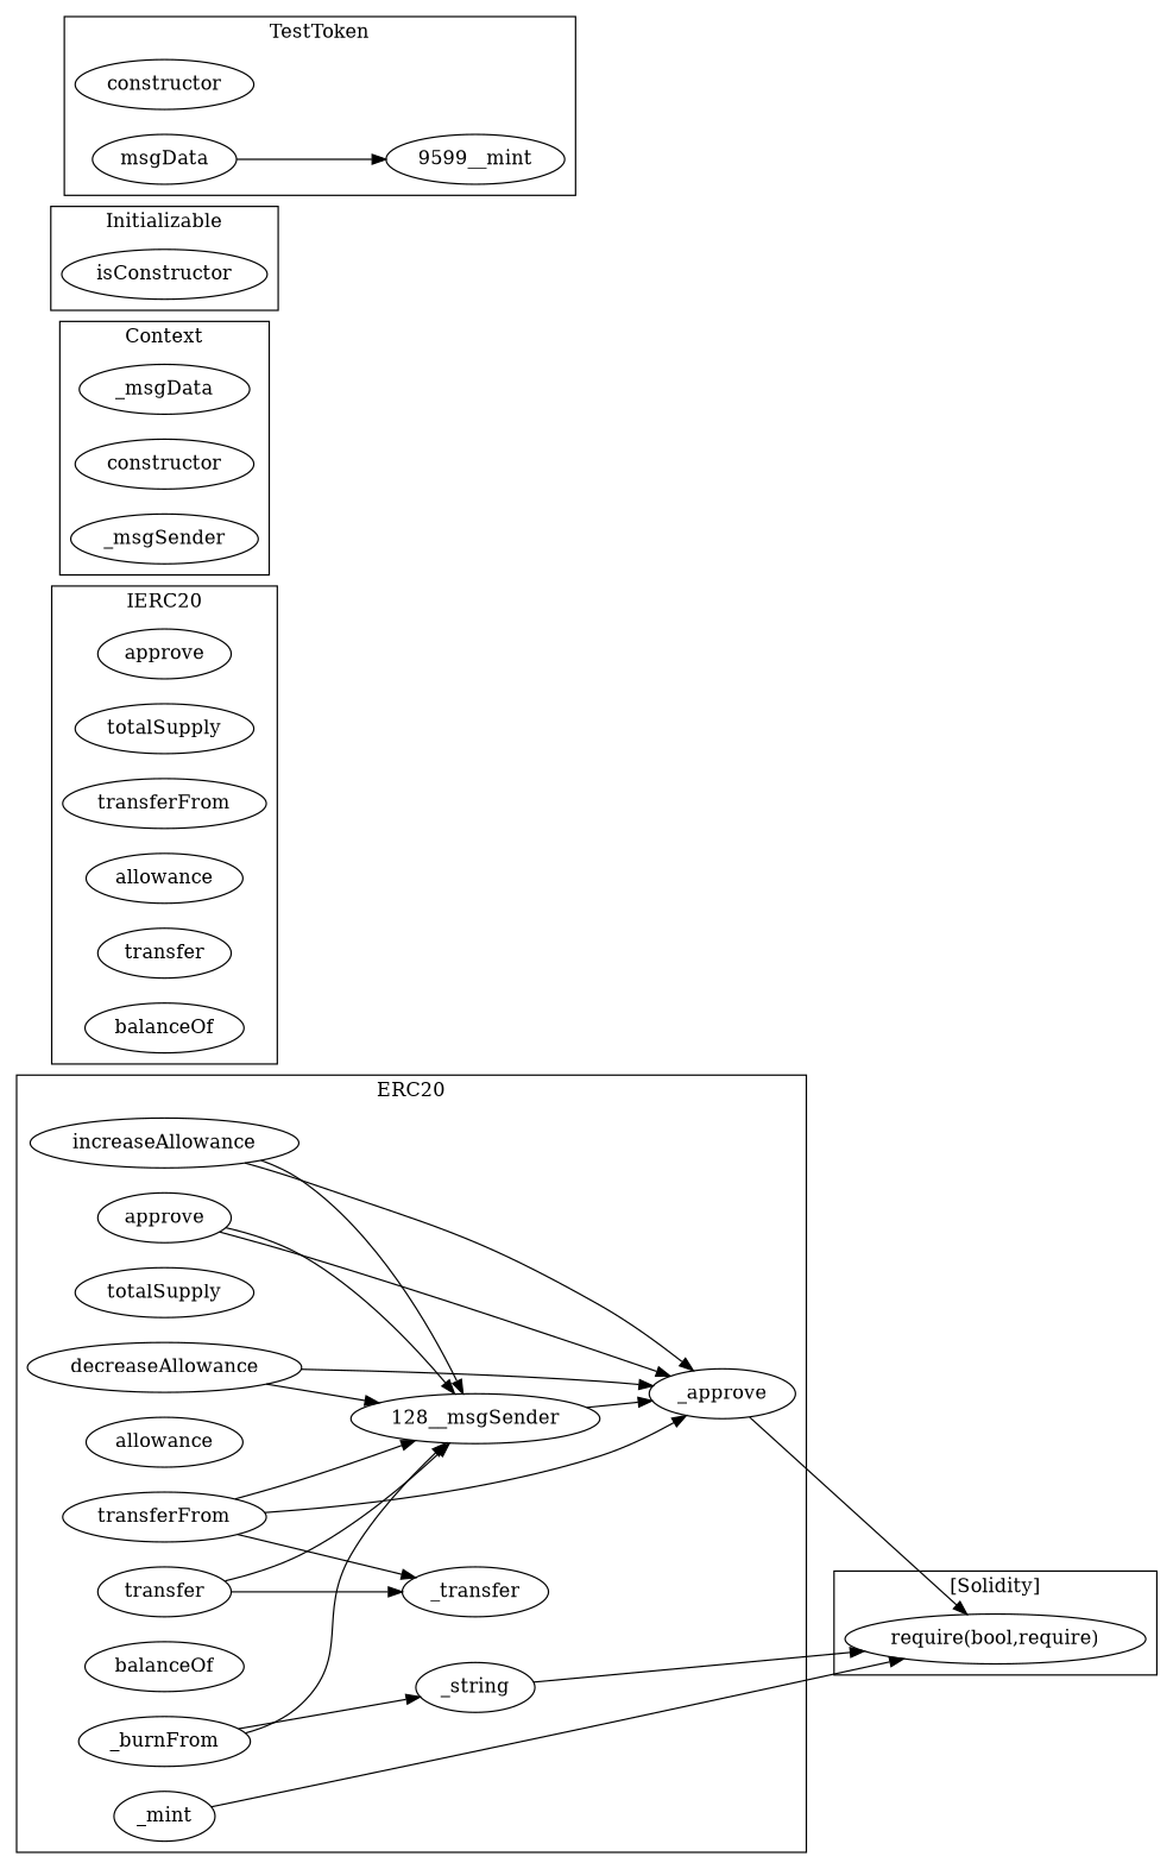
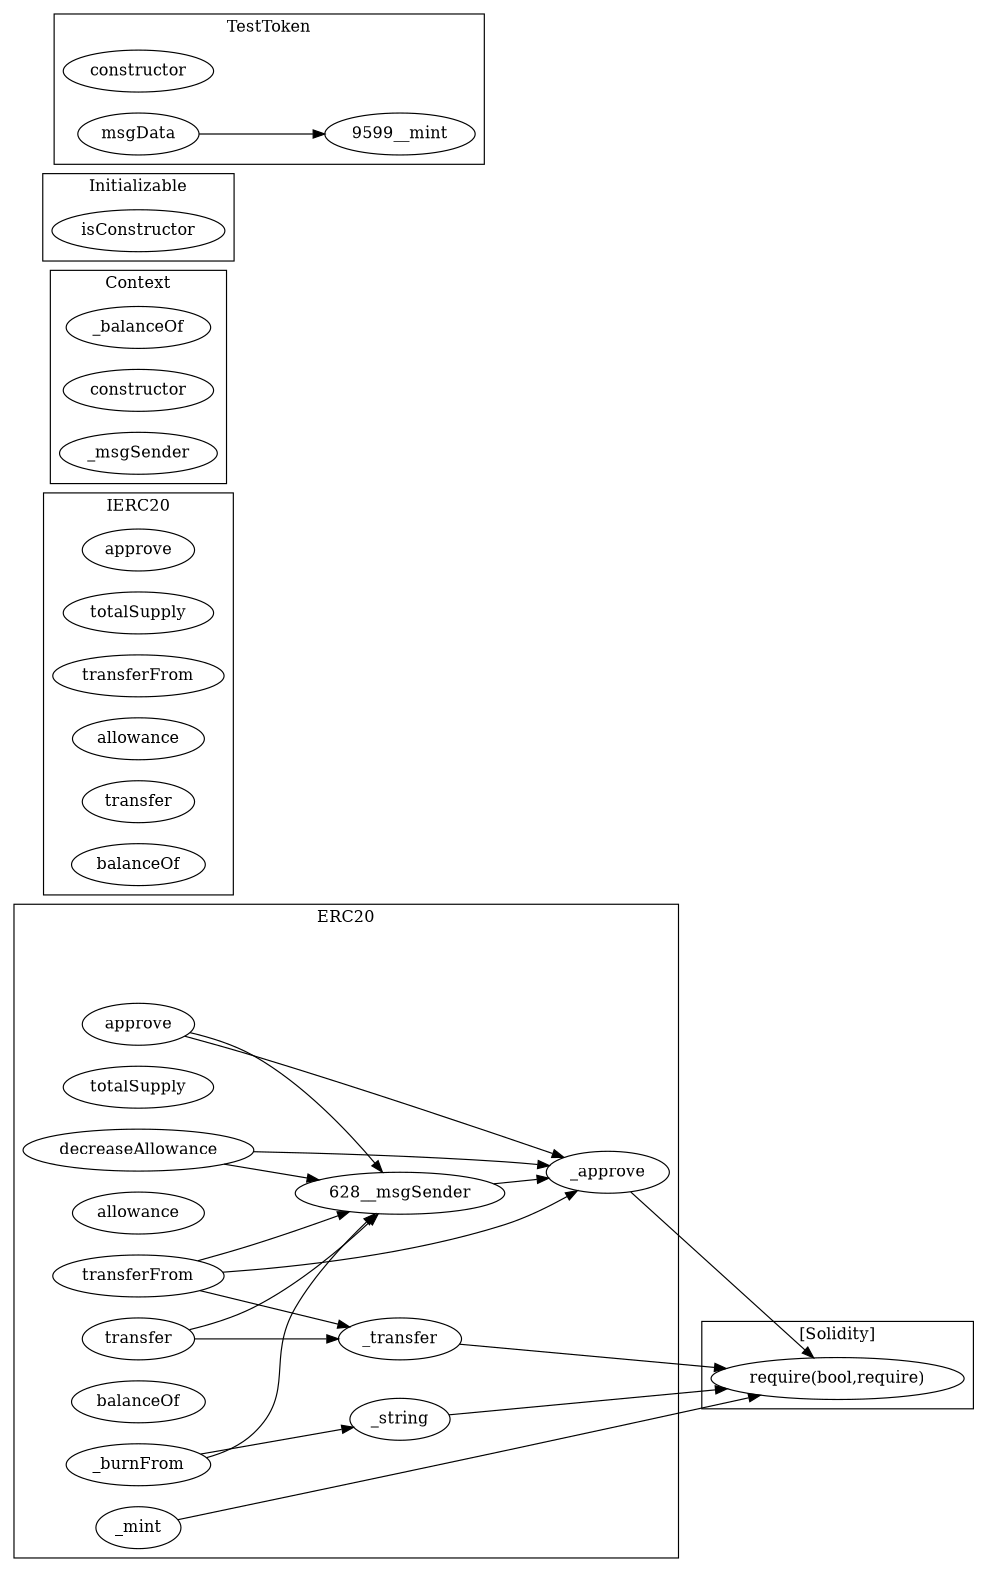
  strict digraph {
    rankdir=LR
    n1 [label=_approve]
    n2 [label=transfer]
    n3 [label=_transfer]
-   "628__msgSender" [label="128__msgSender"]
+   "628__msgSender"
    n5 [label=_burnFrom]
    n6 [label=_string]
    n7 [label=totalSupply]
-   n8 [label=increaseAllowance]
    n9 [label=allowance]
    n10 [label=_mint]
    n11 [label=approve]
    n12 [label=balanceOf]
    n13 [label=decreaseAllowance]
    n14 [label=transferFrom]
    n15 [label=approve]
    n16 [label=totalSupply]
    n17 [label=transferFrom]
    n18 [label=allowance]
    n19 [label=transfer]
    n20 [label=balanceOf]
-   n21 [label=_msgData]
+   n21 [label=_balanceOf]
    n22 [label=constructor]
    n23 [label=_msgSender]
    n24 [label=isConstructor]
    n25 [label=constructor]
    n26 [label=msgData]
    n27 [label="9599__mint"]
    n28 [label="require(bool,require)"]
    subgraph cluster_1 {
      label=ERC20
      n1
      n2
      n3
      "628__msgSender"
      n5
      n6
      n7
-     n8
      n9
      n10
      n11
      n12
      n13
      n14
    }
    subgraph cluster_2 {
      label=IERC20
      n15
      n16
      n17
      n18
      n19
      n20
    }
    subgraph cluster_3 {
      label=Context
      n21
      n22
      n23
    }
    subgraph cluster_4 {
      label=Initializable
      n24
    }
    subgraph cluster_5 {
      label=TestToken
      n25
      n26
      n27
    }
    subgraph cluster_6 {
      label="[Solidity]"
      n28
    }
    n1 -> n28
    n2 -> n3
    n2 -> "628__msgSender"
+   n3 -> n28
    "628__msgSender" -> n1
    n5 -> "628__msgSender"
    n5 -> n6
    n6 -> n28
-   n8 -> n1
-   n8 -> "628__msgSender"
    n10 -> n28
    n11 -> n1
    n11 -> "628__msgSender"
    n13 -> n1
    n13 -> "628__msgSender"
    n14 -> n1
    n14 -> n3
    n14 -> "628__msgSender"
    n26 -> n27
  }
